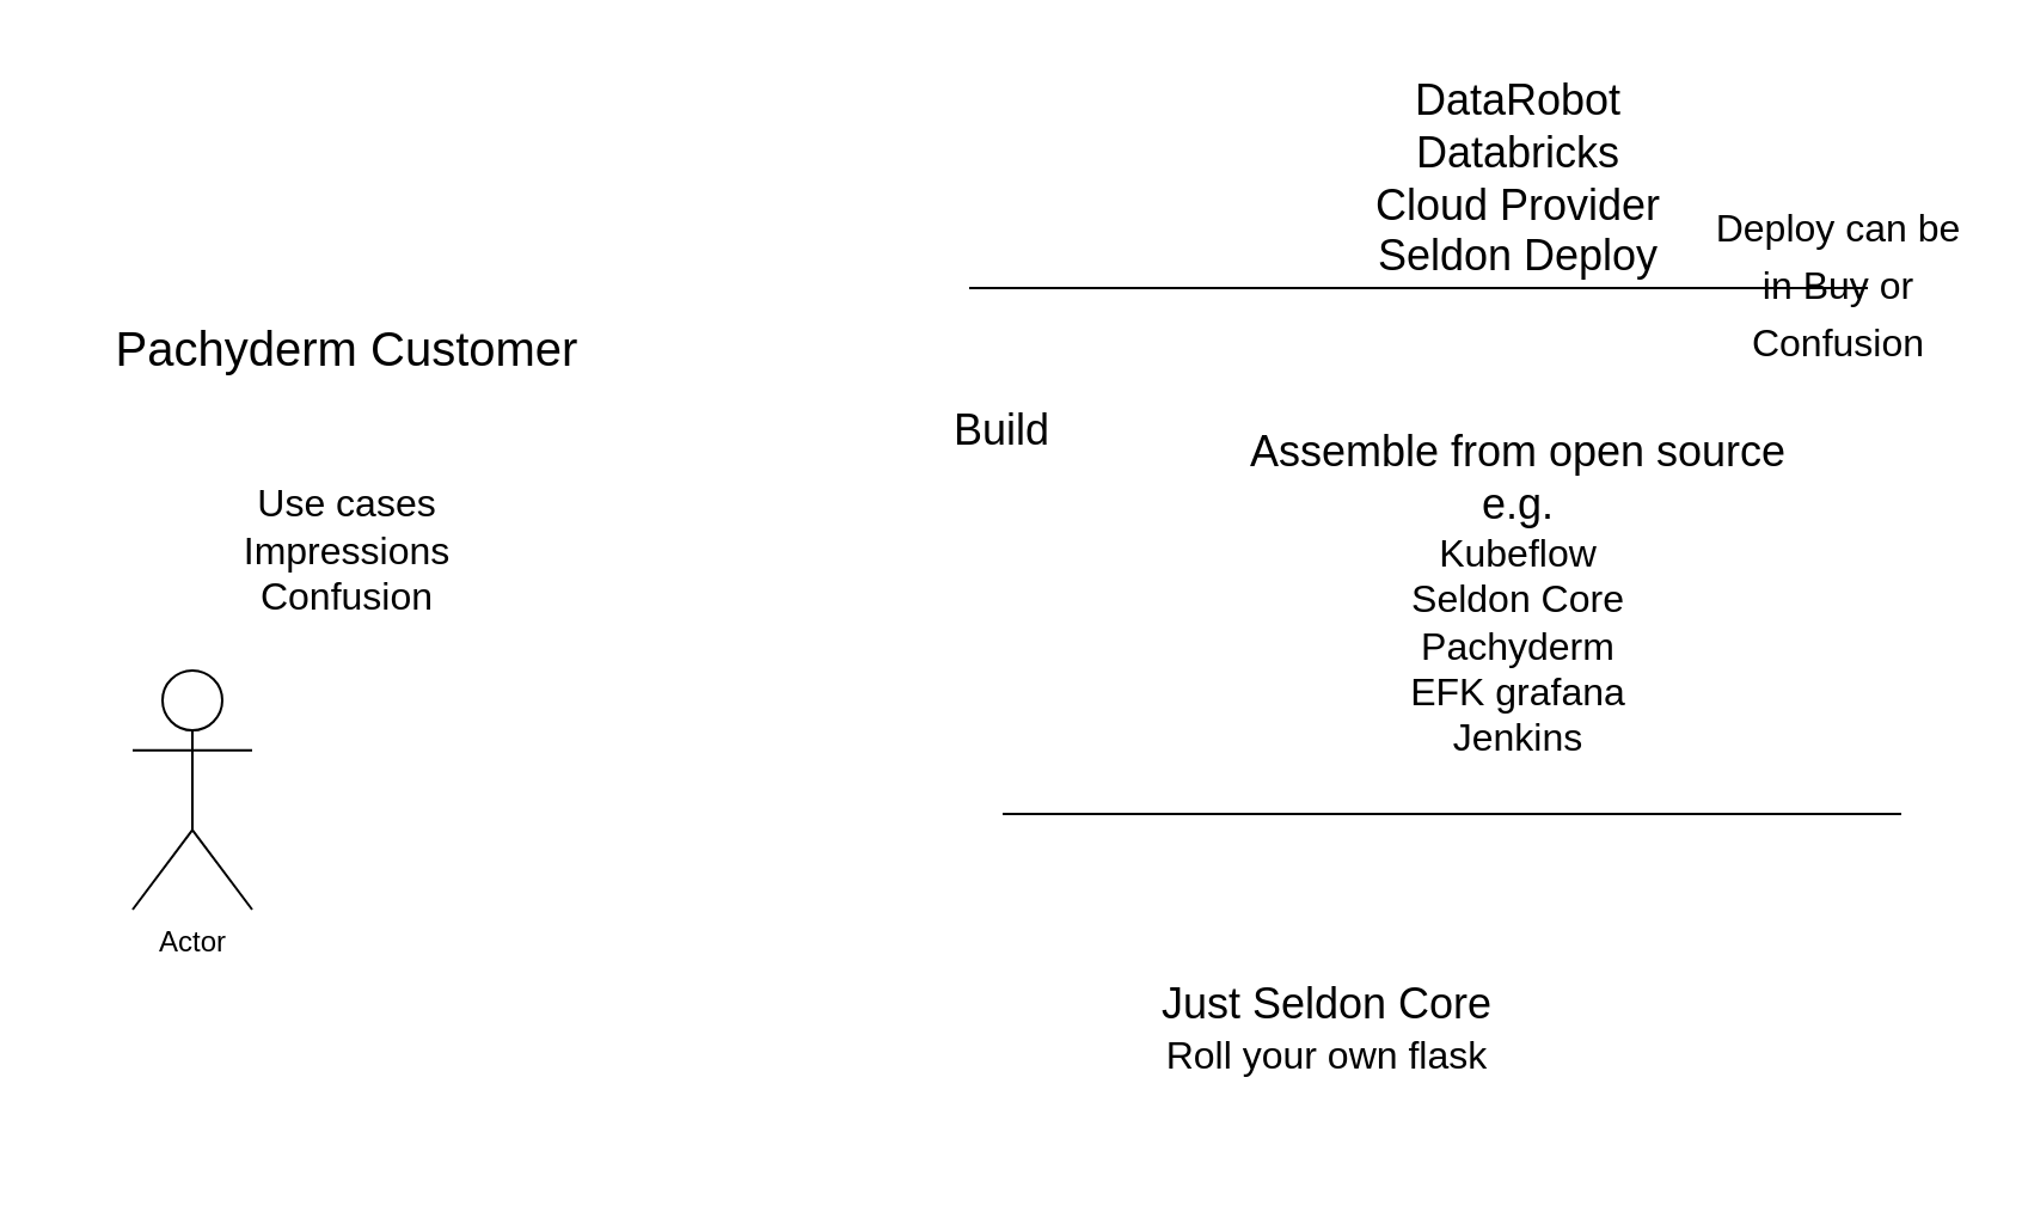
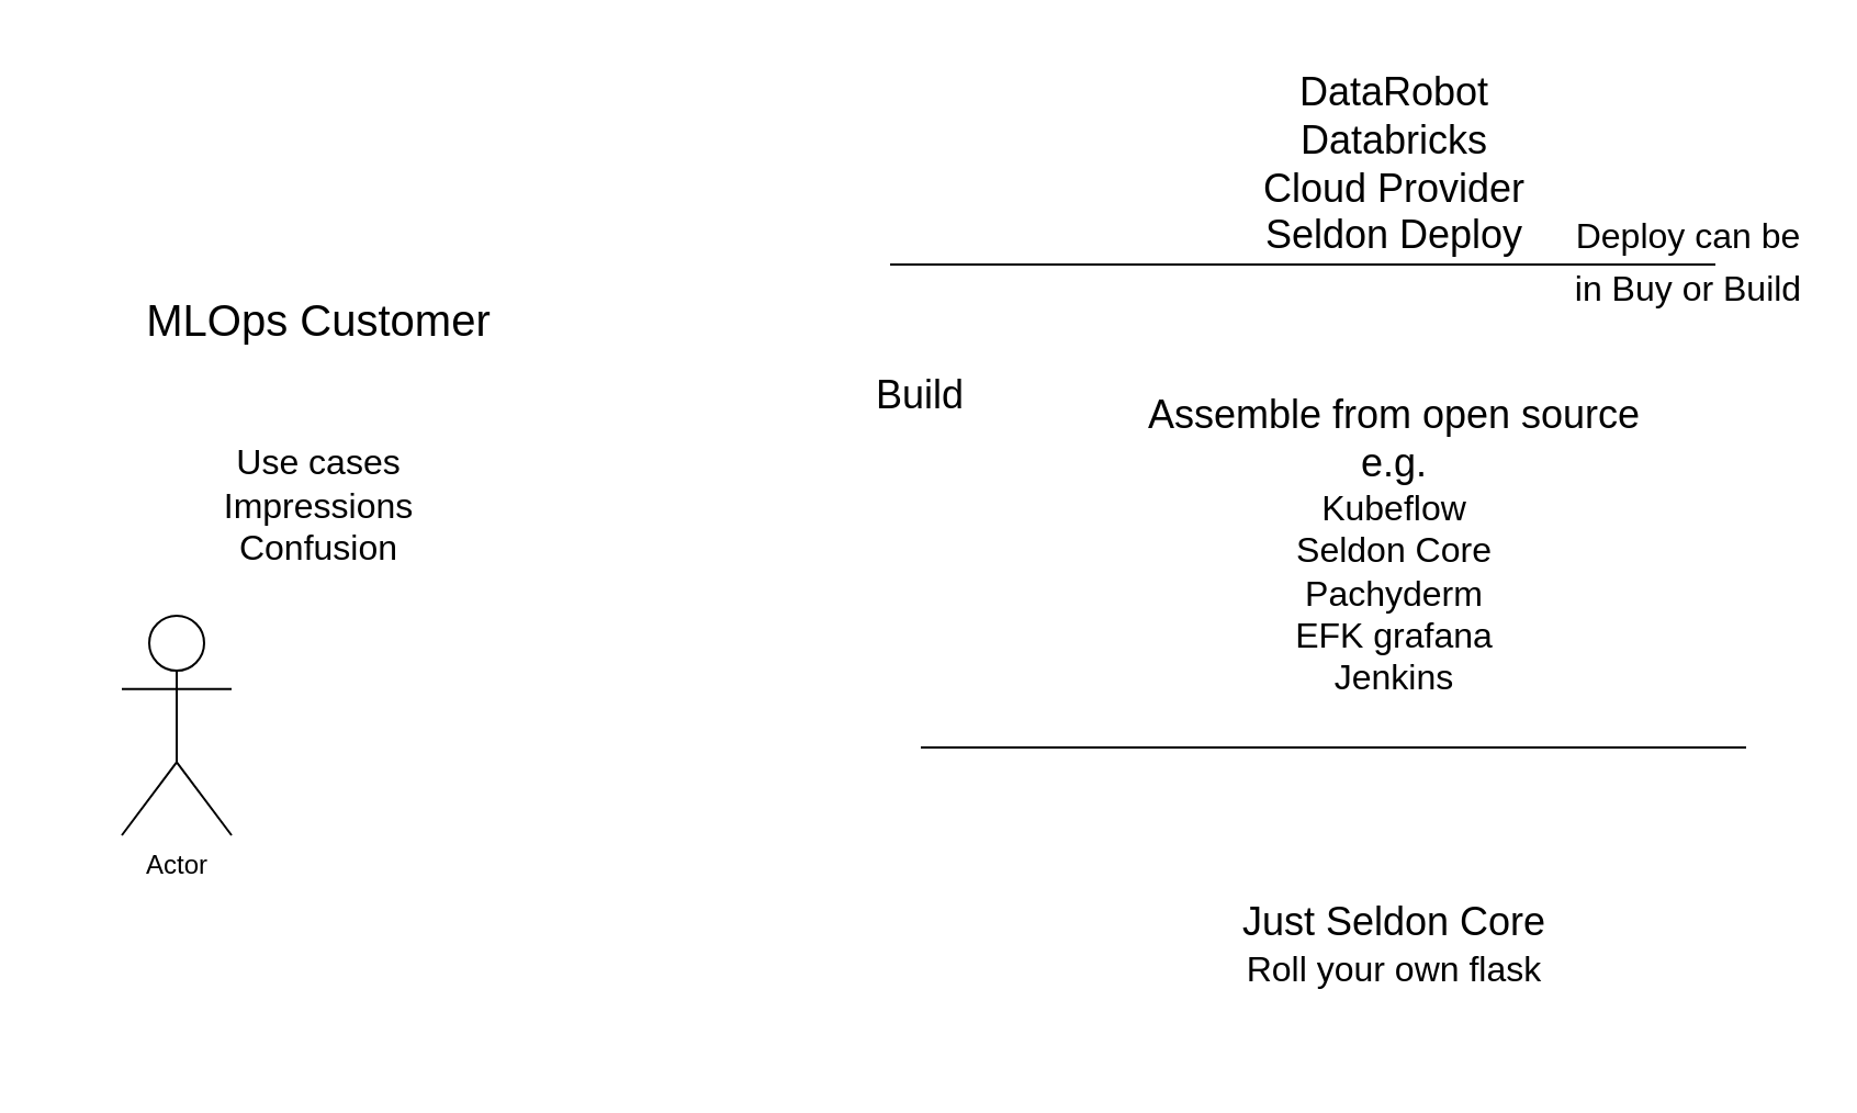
  <mxCell id="0" />
  <mxCell id="1" parent="0" />
  <mxCell id="2" value="Actor" style="shape=umlActor;verticalLabelPosition=bottom;labelBackgroundColor=#ffffff;verticalAlign=top;html=1;outlineConnect=0;" vertex="1" parent="1"><mxGeometry x="55" y="280" width="50" height="100" as="geometry" /></mxCell>
  <mxCell id="3" value="&lt;font style=&quot;font-size: 16px&quot;&gt;&lt;br&gt;Use cases&lt;br&gt;Impressions&lt;br&gt;Confusion&lt;/font&gt;" style="text;html=1;strokeColor=none;fillColor=none;align=center;verticalAlign=middle;whiteSpace=wrap;rounded=0;" vertex="1" parent="1"><mxGeometry x="45" y="150" width="200" height="140" as="geometry" /></mxCell>
- <mxCell id="4" value="&lt;font style=&quot;font-size: 20px&quot;&gt;Pachyderm Customer&lt;/font&gt;" style="text;html=1;strokeColor=none;fillColor=none;align=center;verticalAlign=middle;whiteSpace=wrap;rounded=0;fontSize=20;" vertex="1" parent="1"><mxGeometry x="20" y="120" width="250" height="50" as="geometry" /></mxCell>
+ <mxCell id="4" value="&lt;font style=&quot;font-size: 20px&quot;&gt;MLOps Customer&lt;/font&gt;" style="text;html=1;strokeColor=none;fillColor=none;align=center;verticalAlign=middle;whiteSpace=wrap;rounded=0;fontSize=20;" vertex="1" parent="1"><mxGeometry x="20" y="120" width="250" height="50" as="geometry" /></mxCell>
  <mxCell id="5" value="Build" style="text;html=1;strokeColor=none;fillColor=none;align=center;verticalAlign=middle;whiteSpace=wrap;rounded=0;fontSize=18;" vertex="1" parent="1"><mxGeometry x="399" y="170" width="40" height="20" as="geometry" /></mxCell>
  <mxCell id="6" value="" style="endArrow=none;html=1;fontSize=16;" edge="1" parent="1"><mxGeometry width="50" height="50" relative="1" as="geometry"><mxPoint x="419" y="340" as="sourcePoint" /><mxPoint x="795" y="340" as="targetPoint" /></mxGeometry></mxCell>
  <mxCell id="7" value="" style="endArrow=none;html=1;fontSize=16;" edge="1" parent="1"><mxGeometry width="50" height="50" relative="1" as="geometry"><mxPoint x="405" y="120" as="sourcePoint" /><mxPoint x="781" y="120" as="targetPoint" /></mxGeometry></mxCell>
  <mxCell id="8" value="&lt;font style=&quot;font-size: 18px&quot;&gt;DataRobot&lt;br&gt;Databricks&lt;br&gt;Cloud Provider&lt;br&gt;Seldon Deploy&lt;/font&gt;" style="text;html=1;strokeColor=none;fillColor=none;align=center;verticalAlign=middle;whiteSpace=wrap;rounded=0;fontSize=16;" vertex="1" parent="1"><mxGeometry x="465" y="20" width="340" height="110" as="geometry" /></mxCell>
  <mxCell id="9" value="&lt;span style=&quot;font-size: 18px&quot;&gt;Assemble from open source&lt;br&gt;e.g.&lt;br&gt;&lt;/span&gt;Kubeflow&lt;br&gt;Seldon Core&lt;br&gt;Pachyderm&lt;br&gt;EFK grafana&lt;br&gt;Jenkins" style="text;html=1;strokeColor=none;fillColor=none;align=center;verticalAlign=middle;whiteSpace=wrap;rounded=0;fontSize=16;" vertex="1" parent="1"><mxGeometry x="465" y="165" width="340" height="165" as="geometry" /></mxCell>
- <mxCell id="10" value="&lt;font style=&quot;font-size: 16px&quot;&gt;Deploy can be in Buy or Confusion&lt;/font&gt;" style="text;html=1;strokeColor=none;fillColor=none;align=center;verticalAlign=middle;whiteSpace=wrap;rounded=0;fontSize=20;" vertex="1" parent="1"><mxGeometry x="714" y="87" width="110" height="60" as="geometry" /></mxCell>
- <mxCell id="11" value="&lt;span style=&quot;font-size: 18px&quot;&gt;Just Seldon Core&lt;br&gt;&lt;/span&gt;Roll your own flask" style="text;html=1;strokeColor=none;fillColor=none;align=center;verticalAlign=middle;whiteSpace=wrap;rounded=0;fontSize=16;" vertex="1" parent="1"><mxGeometry x="385" y="375" width="340" height="110" as="geometry" /></mxCell>
+ <mxCell id="10" value="&lt;font style=&quot;font-size: 16px&quot;&gt;Deploy can be in Buy or Build&lt;/font&gt;" style="text;html=1;strokeColor=none;fillColor=none;align=center;verticalAlign=middle;whiteSpace=wrap;rounded=0;fontSize=20;" vertex="1" parent="1"><mxGeometry x="714" y="87" width="110" height="60" as="geometry" /></mxCell>
+ <mxCell id="11" value="&lt;span style=&quot;font-size: 18px&quot;&gt;Just Seldon Core&lt;br&gt;&lt;/span&gt;Roll your own flask" style="text;html=1;strokeColor=none;fillColor=none;align=center;verticalAlign=middle;whiteSpace=wrap;rounded=0;fontSize=16;" vertex="1" parent="1"><mxGeometry x="465" y="375" width="340" height="110" as="geometry" /></mxCell>
